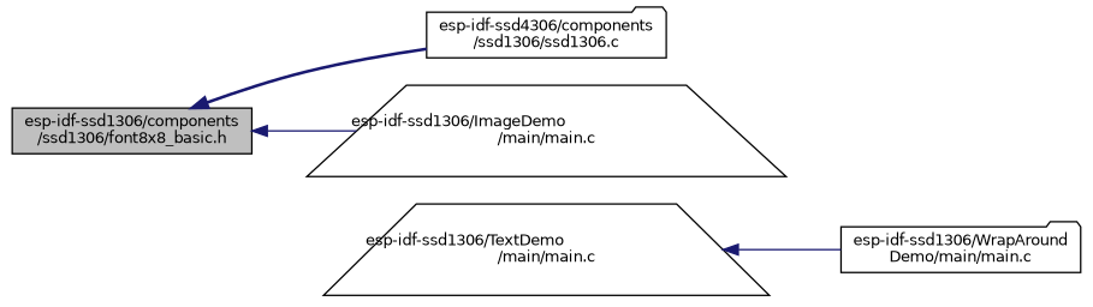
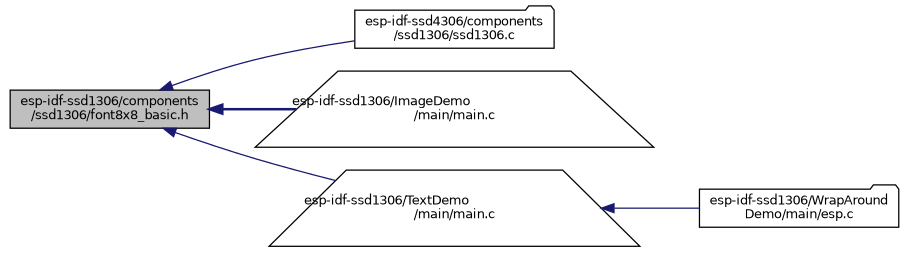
  digraph {
    rankdir=LR
    node [color=black fillcolor=white fontname=Helvetica fontsize=10 shape=folder style=filled]
    edge [color=midnightblue dir=back fontname=Helvetica fontsize=10 labelfontname=Helvetica labelfontsize=10 style=bold]
    n1 [fillcolor=grey75 fontcolor=black height=0.2 label="esp-idf-ssd1306/components\l/ssd1306/font8x8_basic.h" shape=box width=0.4]
    n2 [height=0.2 label="esp-idf-ssd4306/components\l/ssd1306/ssd1306.c" width=0.4]
    n3 [height=0.2 label="esp-idf-ssd1306/ImageDemo\l/main/main.c" shape=trapezium width=0.4]
    n4 [height=0.2 label="esp-idf-ssd1306/TextDemo\l/main/main.c" shape=trapezium width=0.4]
-   n5 [height=0.2 label="esp-idf-ssd1306/WrapAround\lDemo/main/main.c" width=0.4]
-   n1 -> n2
-   n1 -> n3 [style=solid]
+   n5 [height=0.2 label="esp-idf-ssd1306/WrapAround\lDemo/main/esp.c" width=0.4]
+   n1 -> n2 [style=solid]
+   n1 -> n3
+   n1 -> n4 [style=solid]
    n4 -> n5 [style=solid]
  }
